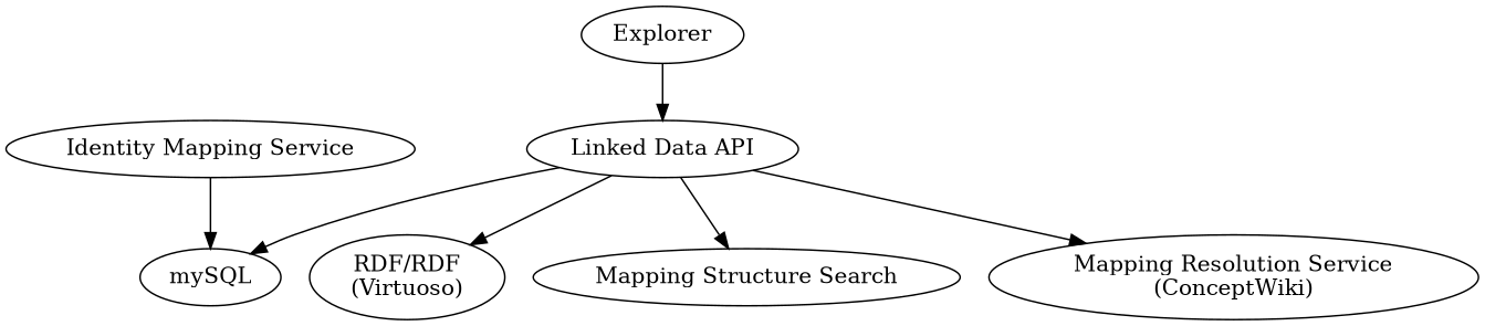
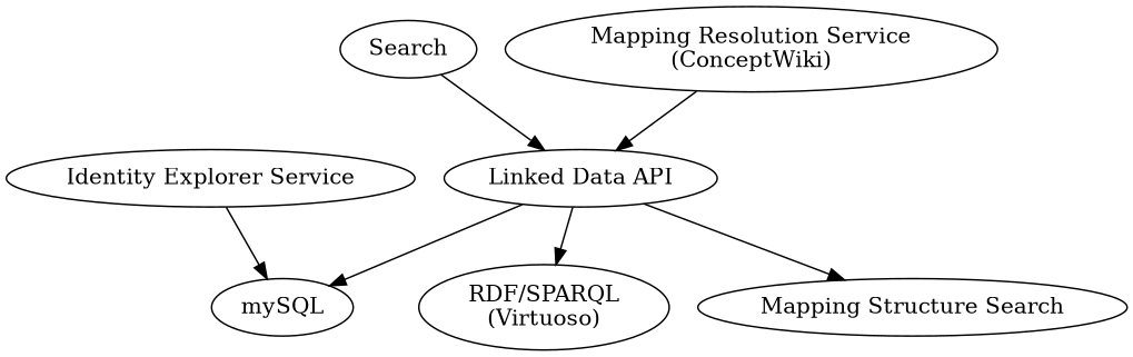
  digraph {
    splines=true
-   n1 [label="RDF/RDF\n(Virtuoso)"]
-   n2 [fillcolor="#aabbcc" label="Identity Mapping Service"]
+   n1 [label="RDF/SPARQL\n(Virtuoso)"]
+   n2 [fillcolor="#aabbcc" label="Identity Explorer Service"]
    n3 [label=mySQL]
-   n4 [label=Explorer]
+   n4 [label=Search]
    n5 [label="Linked Data API"]
    n6 [label="Mapping Structure Search"]
    n7 [label="Mapping Resolution Service\n(ConceptWiki)"]
    n2 -> n3
    n4 -> n5
    n5 -> n1
    n5 -> n3
    n5 -> n6
-   n5 -> n7
+   n7 -> n5
  }
